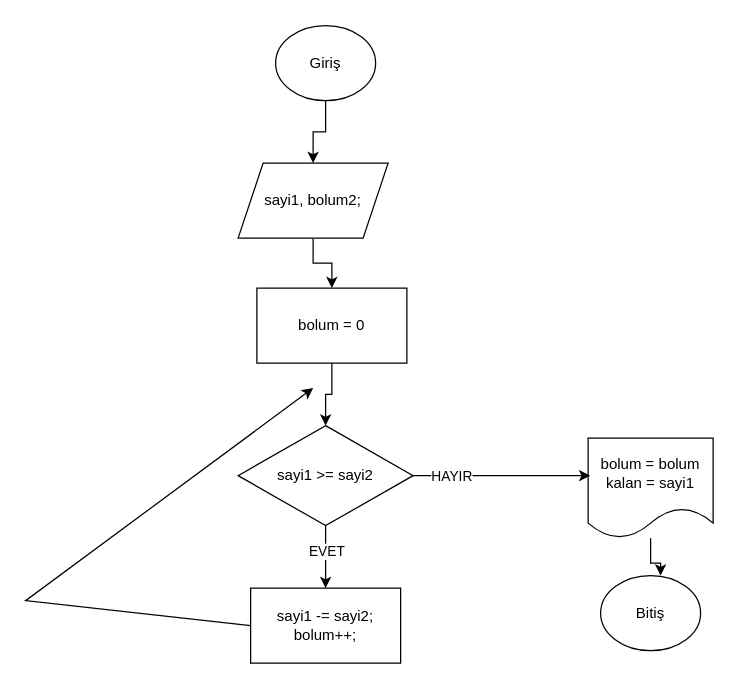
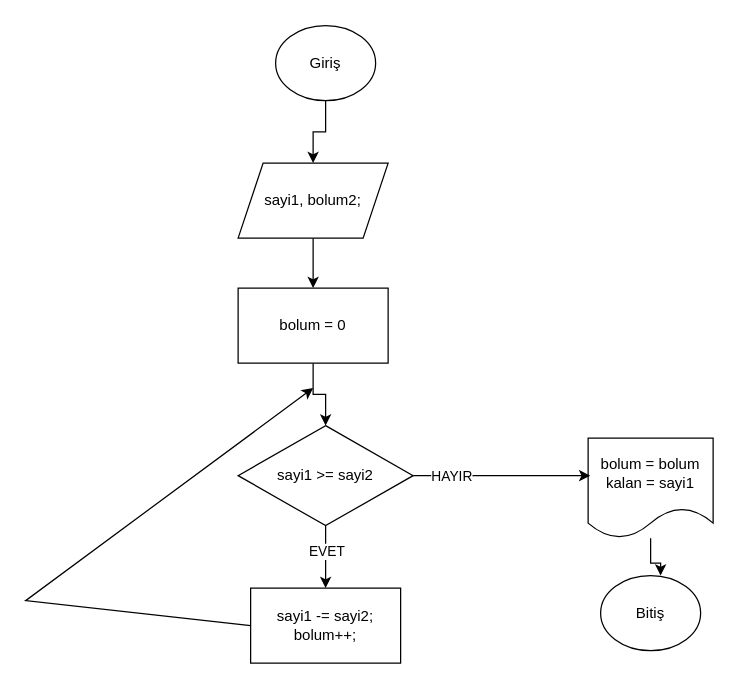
  <mxCell id="0" />
  <mxCell id="1" parent="0" />
  <mxCell id="2" style="edgeStyle=orthogonalEdgeStyle;rounded=0;orthogonalLoop=1;jettySize=auto;html=1;entryX=0.5;entryY=0;entryDx=0;entryDy=0;" edge="1" parent="1" source="3" target="5"><mxGeometry relative="1" as="geometry" /></mxCell>
  <mxCell id="3" value="Giriş" style="ellipse;whiteSpace=wrap;html=1;" vertex="1" parent="1"><mxGeometry x="220" y="20" width="80" height="60" as="geometry" /></mxCell>
  <mxCell id="4" style="edgeStyle=orthogonalEdgeStyle;rounded=0;orthogonalLoop=1;jettySize=auto;html=1;entryX=0.5;entryY=0;entryDx=0;entryDy=0;" edge="1" parent="1" source="5" target="7"><mxGeometry relative="1" as="geometry" /></mxCell>
  <mxCell id="5" value="sayi1, bolum2;" style="shape=parallelogram;perimeter=parallelogramPerimeter;whiteSpace=wrap;html=1;fixedSize=1;" vertex="1" parent="1"><mxGeometry x="190" y="130" width="120" height="60" as="geometry" /></mxCell>
  <mxCell id="6" style="edgeStyle=orthogonalEdgeStyle;rounded=0;orthogonalLoop=1;jettySize=auto;html=1;exitX=0.5;exitY=1;exitDx=0;exitDy=0;entryX=0.5;entryY=0;entryDx=0;entryDy=0;" edge="1" parent="1" source="7" target="10"><mxGeometry relative="1" as="geometry" /></mxCell>
- <mxCell id="7" value="bolum = 0" style="rounded=0;whiteSpace=wrap;html=1;" vertex="1" parent="1"><mxGeometry x="205" y="230" width="120" height="60" as="geometry" /></mxCell>
+ <mxCell id="7" value="bolum = 0" style="rounded=0;whiteSpace=wrap;html=1;" vertex="1" parent="1"><mxGeometry x="190" y="230" width="120" height="60" as="geometry" /></mxCell>
  <mxCell id="8" style="edgeStyle=orthogonalEdgeStyle;rounded=0;orthogonalLoop=1;jettySize=auto;html=1;exitX=0.5;exitY=1;exitDx=0;exitDy=0;entryX=0.5;entryY=0;entryDx=0;entryDy=0;" edge="1" parent="1" source="10" target="11"><mxGeometry relative="1" as="geometry" /></mxCell>
  <mxCell id="9" value="EVET" style="edgeLabel;html=1;align=center;verticalAlign=middle;resizable=0;points=[];" vertex="1" connectable="0" parent="8"><mxGeometry x="0.24" y="2" relative="1" as="geometry"><mxPoint x="-2" y="-11" as="offset" /></mxGeometry></mxCell>
  <mxCell id="10" value="sayi1 &amp;gt;= sayi2" style="rhombus;whiteSpace=wrap;html=1;" vertex="1" parent="1"><mxGeometry x="190" y="340" width="140" height="80" as="geometry" /></mxCell>
  <mxCell id="11" value="sayi1 -= sayi2;&lt;br&gt;bolum++;" style="rounded=0;whiteSpace=wrap;html=1;" vertex="1" parent="1"><mxGeometry x="200" y="470" width="120" height="60" as="geometry" /></mxCell>
  <mxCell id="12" value="" style="endArrow=classic;html=1;rounded=0;exitX=0;exitY=0.5;exitDx=0;exitDy=0;" edge="1" parent="1" source="11"><mxGeometry width="50" height="50" relative="1" as="geometry"><mxPoint x="70" y="450" as="sourcePoint" /><mxPoint x="250" y="310" as="targetPoint" /><Array as="points"><mxPoint x="20" y="480" /></Array></mxGeometry></mxCell>
  <mxCell id="13" value="bolum = bolum&lt;br&gt;kalan = sayi1" style="shape=document;whiteSpace=wrap;html=1;boundedLbl=1;" vertex="1" parent="1"><mxGeometry x="470" y="350" width="100" height="80" as="geometry" /></mxCell>
  <mxCell id="14" style="edgeStyle=orthogonalEdgeStyle;rounded=0;orthogonalLoop=1;jettySize=auto;html=1;exitX=1;exitY=0.5;exitDx=0;exitDy=0;entryX=0.017;entryY=0.375;entryDx=0;entryDy=0;entryPerimeter=0;" edge="1" parent="1" source="10" target="13"><mxGeometry relative="1" as="geometry" /></mxCell>
  <mxCell id="15" value="HAYIR" style="edgeLabel;html=1;align=center;verticalAlign=middle;resizable=0;points=[];" vertex="1" connectable="0" parent="14"><mxGeometry x="-0.831" y="-2" relative="1" as="geometry"><mxPoint x="18" y="-2" as="offset" /></mxGeometry></mxCell>
  <mxCell id="16" value="Bitiş" style="ellipse;whiteSpace=wrap;html=1;" vertex="1" parent="1"><mxGeometry x="480" y="460" width="80" height="60" as="geometry" /></mxCell>
  <mxCell id="17" style="edgeStyle=orthogonalEdgeStyle;rounded=0;orthogonalLoop=1;jettySize=auto;html=1;entryX=0.6;entryY=0;entryDx=0;entryDy=0;entryPerimeter=0;" edge="1" parent="1" source="13" target="16"><mxGeometry relative="1" as="geometry" /></mxCell>
